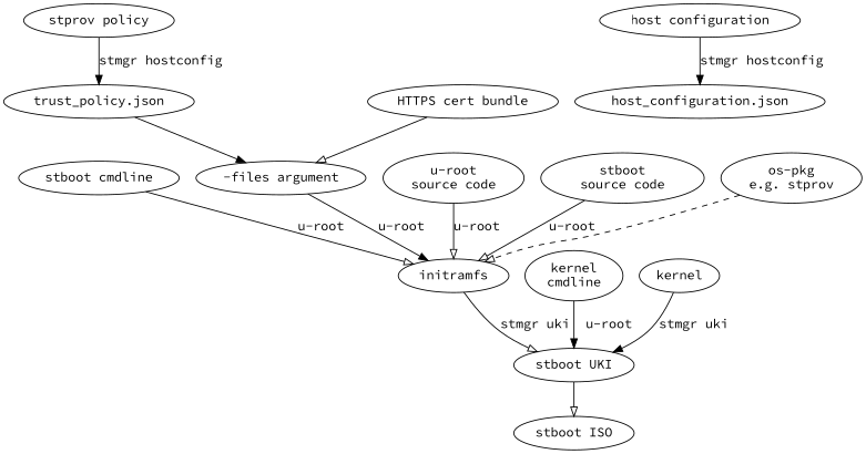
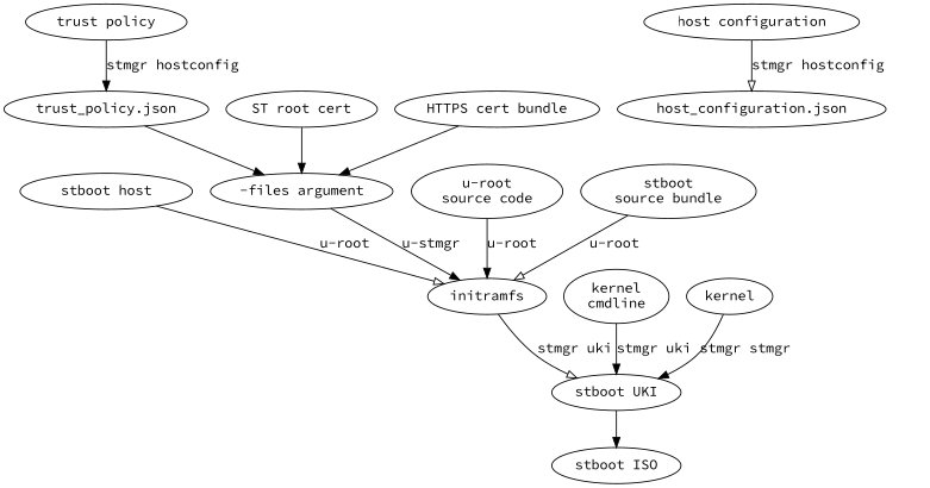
  digraph {
    fontname="Source Code Pro"
    node [fontname="Source Code Pro"]
    edge [fontname="Source Code Pro"]
-   n1 [label="stboot cmdline"]
+   n1 [label="stboot host"]
    initramfs
    n3 [label="stboot UKI"]
    n4 [label="host configuration"]
    n5 [label="host_configuration.json"]
    n6 [label="-files argument"]
-   n7 [label="stprov policy"]
+   n7 [label="trust policy"]
    n8 [label="trust_policy.json"]
    n9 [label="stboot ISO"]
    n10 [label="u-root\nsource code"]
-   n11 [label="stboot\nsource code"]
-   n12 [label="os-pkg\ne.g. stprov"]
+   n11 [label="stboot\nsource bundle"]
    n13 [label="kernel\ncmdline"]
+   n14 [label="ST root cert"]
    n15 [label="HTTPS cert bundle"]
    kernel
    n1 -> initramfs [arrowhead=empty label="u-root"]
    initramfs -> n3 [arrowhead=empty label="stmgr uki"]
-   n3 -> n9 [arrowhead=empty]
-   n4 -> n5 [label="stmgr hostconfig"]
-   n6 -> initramfs [label="u-root"]
+   n3 -> n9
+   n4 -> n5 [label="stmgr hostconfig" arrowhead=empty]
+   n6 -> initramfs [label="u-stmgr"]
    n7 -> n8 [label="stmgr hostconfig"]
    n8 -> n6
-   n10 -> initramfs [label="u-root" arrowhead=empty]
+   n10 -> initramfs [label="u-root"]
    n11 -> initramfs [arrowhead=empty label="u-root"]
-   n12 -> initramfs [arrowhead=empty style=dashed]
-   n13 -> n3 [label="u-root"]
-   n15 -> n6 [arrowhead=empty]
-   kernel -> n3 [label="stmgr uki"]
+   n13 -> n3 [label="stmgr uki"]
+   n14 -> n6
+   n15 -> n6
+   kernel -> n3 [label="stmgr stmgr"]
  }
